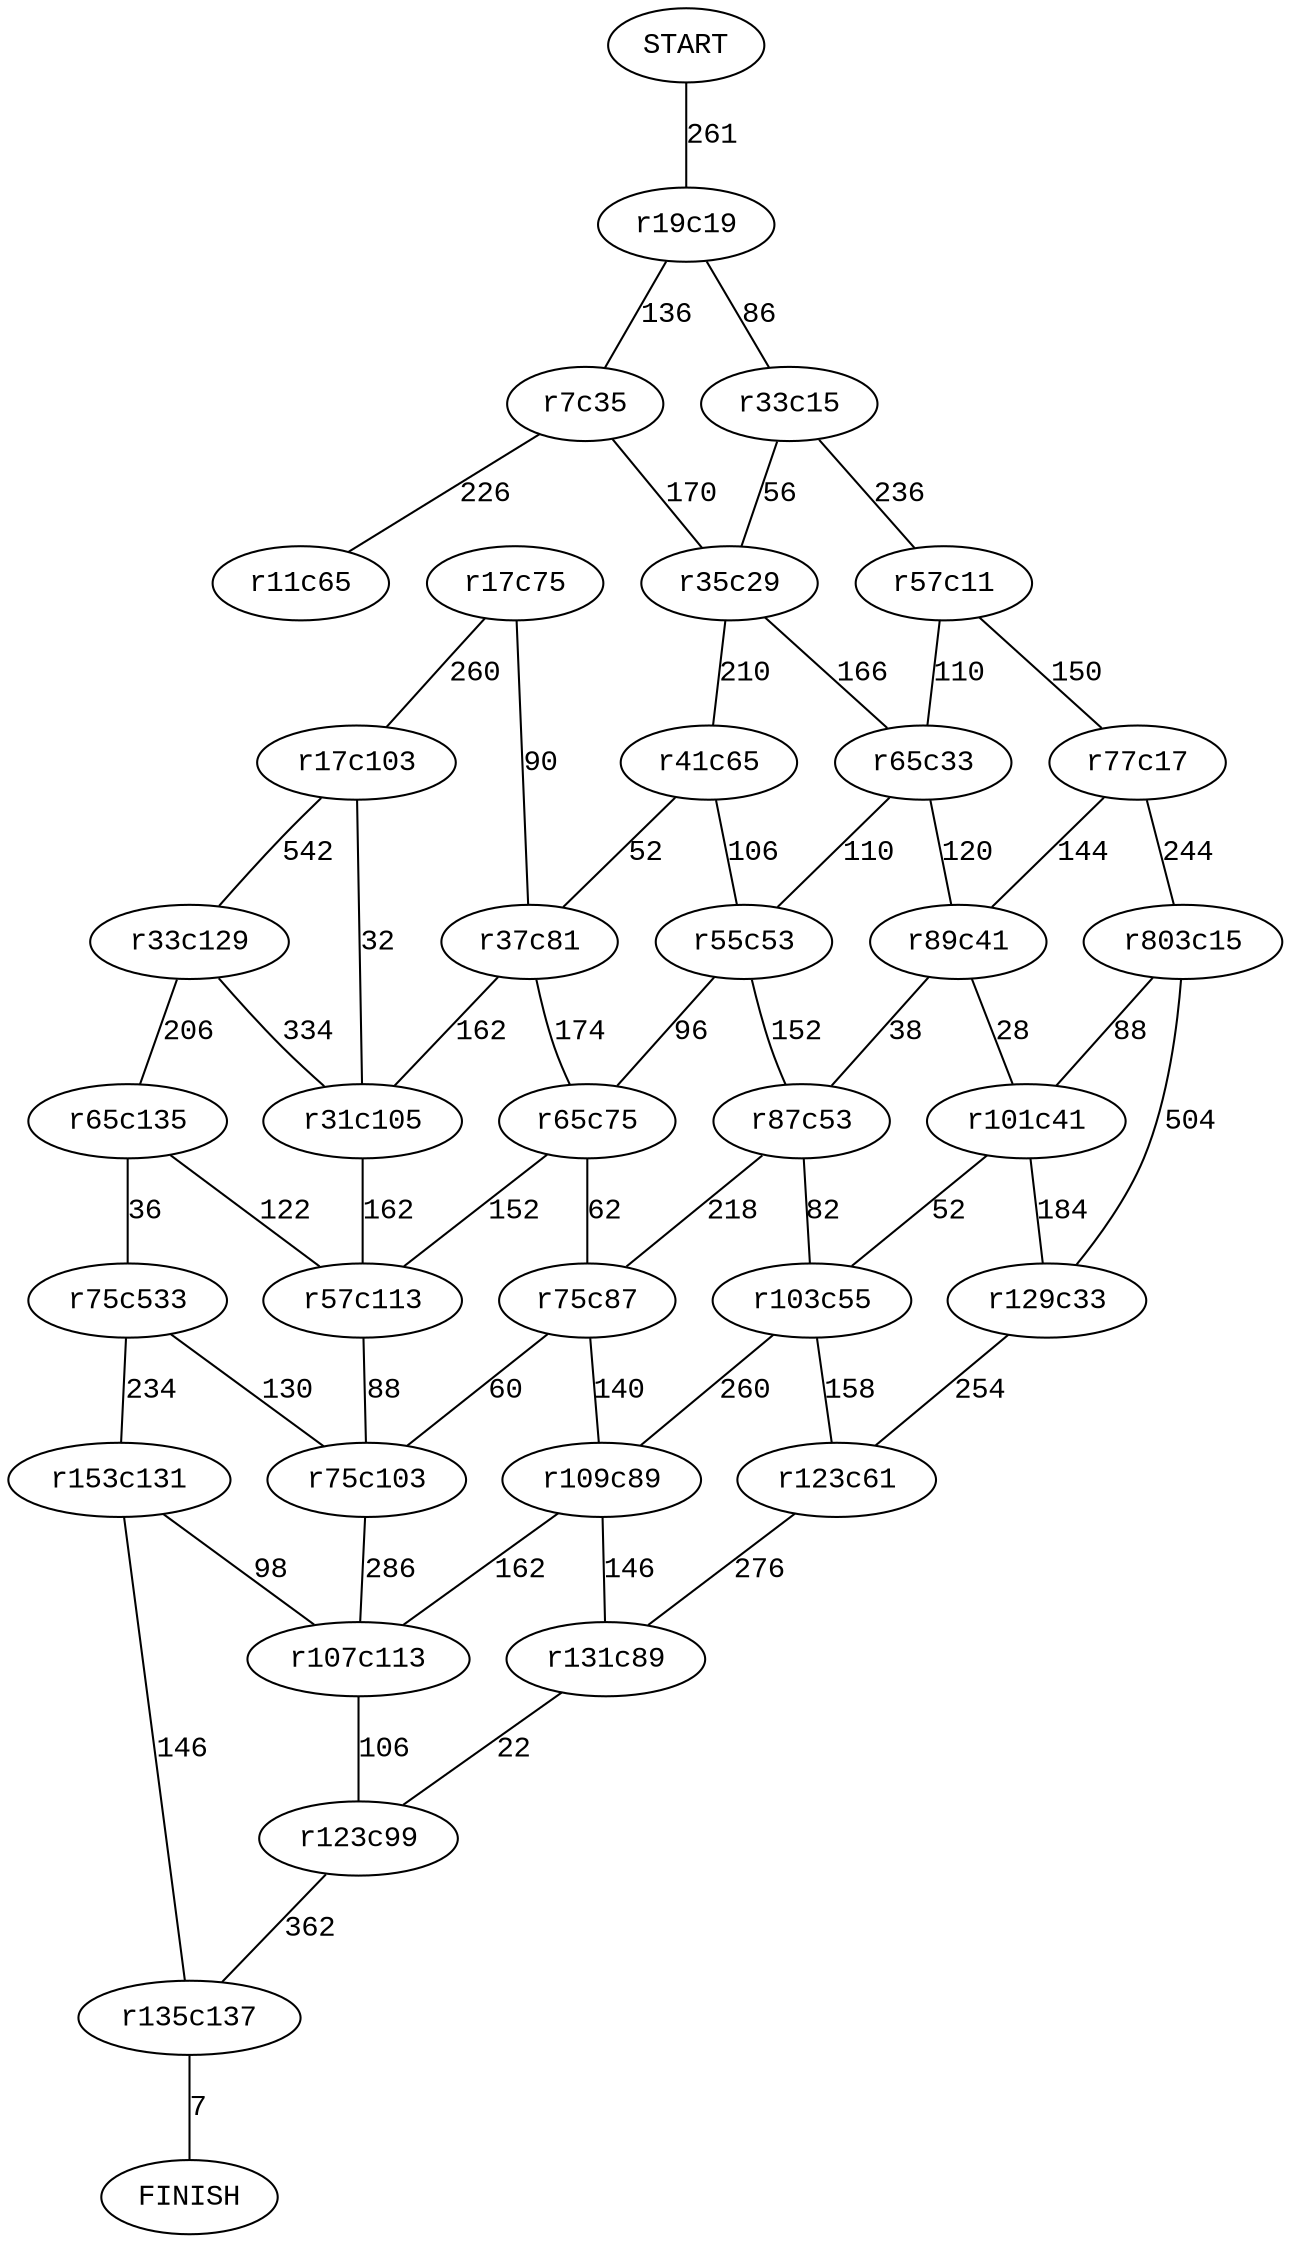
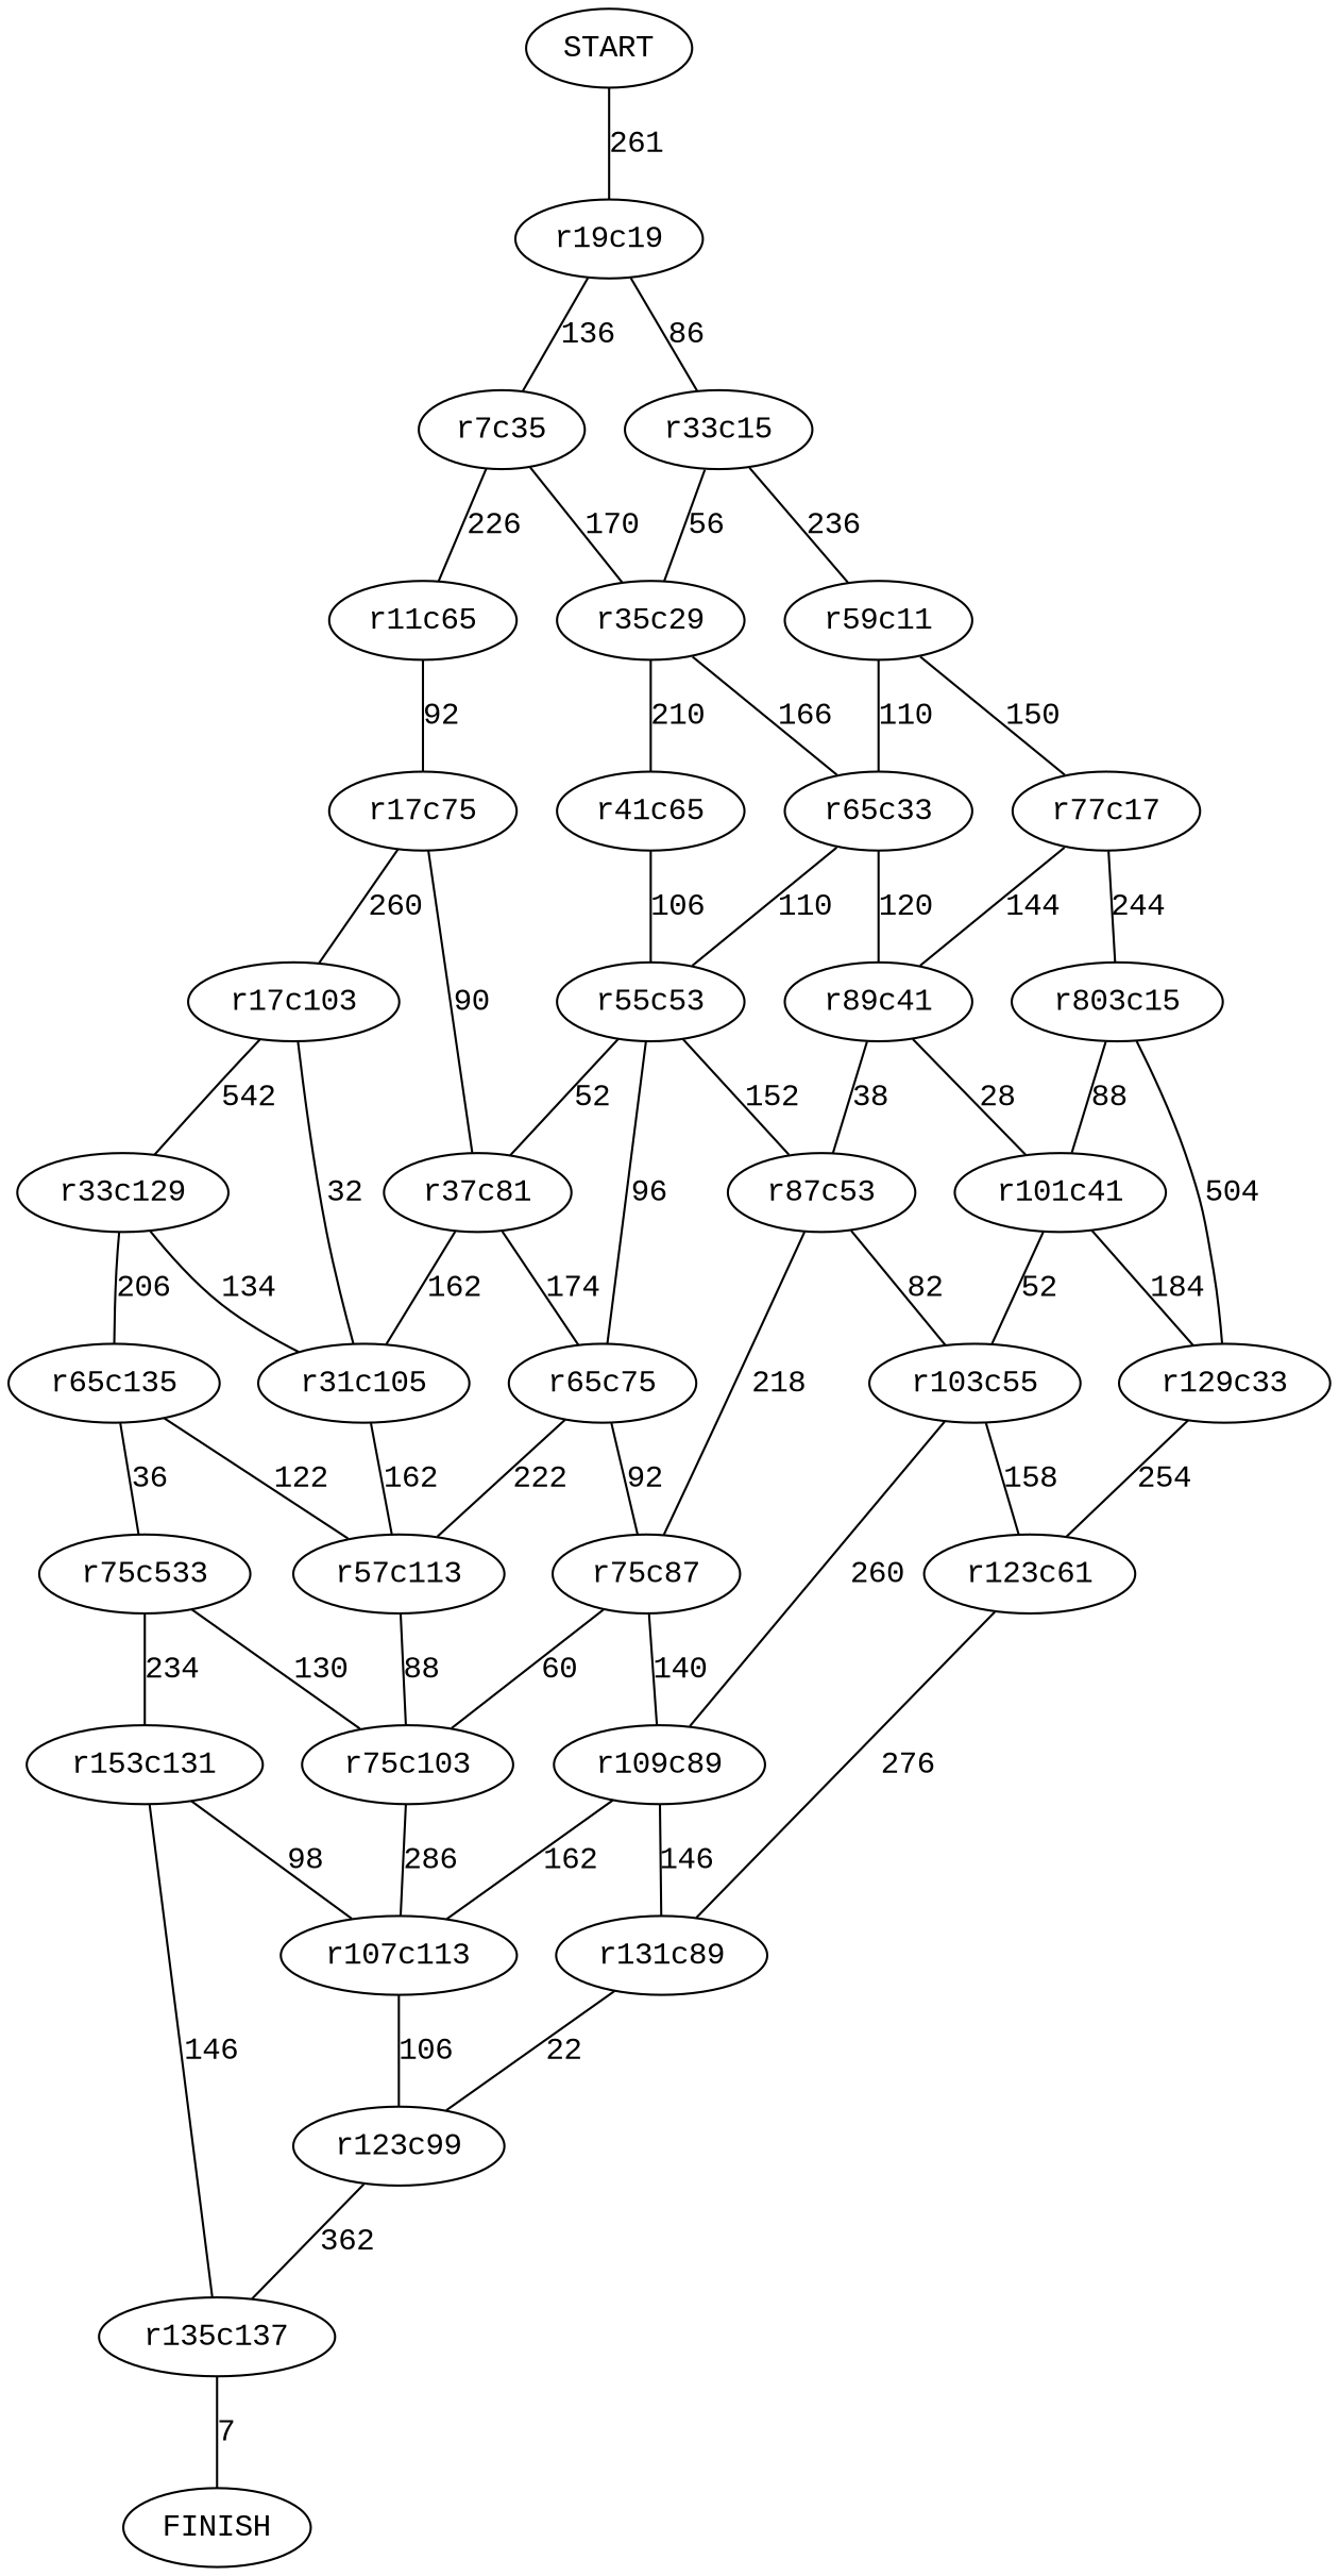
  graph {
    fontname="Liberation Mono"
    node [fontname="Liberation Mono"]
    edge [fontname="Liberation Mono"]
    START
    r19c19
    r7c35
    r33c15
    r11c65
    r35c29
-   r57c11
+   r57c11 [label=r59c11]
    r17c75
    r41c65
    r65c33
    r77c17
    r17c103
    r37c81
    r55c53
    r89c41
    n16 [label=r803c15]
    r33c129
    r31c105
    r65c75
    r87c53
    r101c41
    r129c33
    r65c135
    r57c113
    r75c87
    r103c55
    r123c61
    n28 [label=r75c533]
    r75c103
    n30 [label=r109c89]
    r131c89
    n32 [label=r153c131]
    r107c113
    r123c99
    r135c137
    FINISH
    START -- r19c19 [label=261]
    r19c19 -- r7c35 [label=136]
    r19c19 -- r33c15 [label=86]
    r7c35 -- r11c65 [label=226]
    r7c35 -- r35c29 [label=170]
    r33c15 -- r35c29 [label=56]
    r33c15 -- r57c11 [label=236]
+   r11c65 -- r17c75 [label=92]
    r35c29 -- r41c65 [label=210]
    r35c29 -- r65c33 [label=166]
    r57c11 -- r65c33 [label=110]
    r57c11 -- r77c17 [label=150]
    r17c75 -- r17c103 [label=260]
    r17c75 -- r37c81 [label=90]
-   r41c65 -- r37c81 [label=52]
+   r55c53 -- r37c81 [label=52]
    r41c65 -- r55c53 [label=106]
    r65c33 -- r55c53 [label=110]
    r65c33 -- r89c41 [label=120]
    r77c17 -- r89c41 [label=144]
    r77c17 -- n16 [label=244]
    r17c103 -- r33c129 [label=542]
    r17c103 -- r31c105 [label=32]
    r37c81 -- r31c105 [label=162]
    r37c81 -- r65c75 [label=174]
    r55c53 -- r65c75 [label=96]
    r55c53 -- r87c53 [label=152]
    r89c41 -- r87c53 [label=38]
    r89c41 -- r101c41 [label=28]
    n16 -- r101c41 [label=88]
    n16 -- r129c33 [label=504]
-   r33c129 -- r31c105 [label=334]
+   r33c129 -- r31c105 [label=134]
    r33c129 -- r65c135 [label=206]
    r31c105 -- r57c113 [label=162]
-   r65c75 -- r57c113 [label=152]
-   r65c75 -- r75c87 [label=62]
+   r65c75 -- r57c113 [label=222]
+   r65c75 -- r75c87 [label=92]
    r87c53 -- r75c87 [label=218]
    r87c53 -- r103c55 [label=82]
    r101c41 -- r129c33 [label=184]
    r101c41 -- r103c55 [label=52]
    r129c33 -- r123c61 [label=254]
    r65c135 -- r57c113 [label=122]
    r65c135 -- n28 [label=36]
    r57c113 -- r75c103 [label=88]
    r75c87 -- r75c103 [label=60]
    r75c87 -- n30 [label=140]
    r103c55 -- r123c61 [label=158]
    r103c55 -- n30 [label=260]
    r123c61 -- r131c89 [label=276]
    n28 -- r75c103 [label=130]
    n28 -- n32 [label=234]
    r75c103 -- r107c113 [label=286]
    n30 -- r131c89 [label=146]
    n30 -- r107c113 [label=162]
    r131c89 -- r123c99 [label=22]
    n32 -- r107c113 [label=98]
    n32 -- r135c137 [label=146]
    r107c113 -- r123c99 [label=106]
    r123c99 -- r135c137 [label=362]
    r135c137 -- FINISH [label=7]
  }
